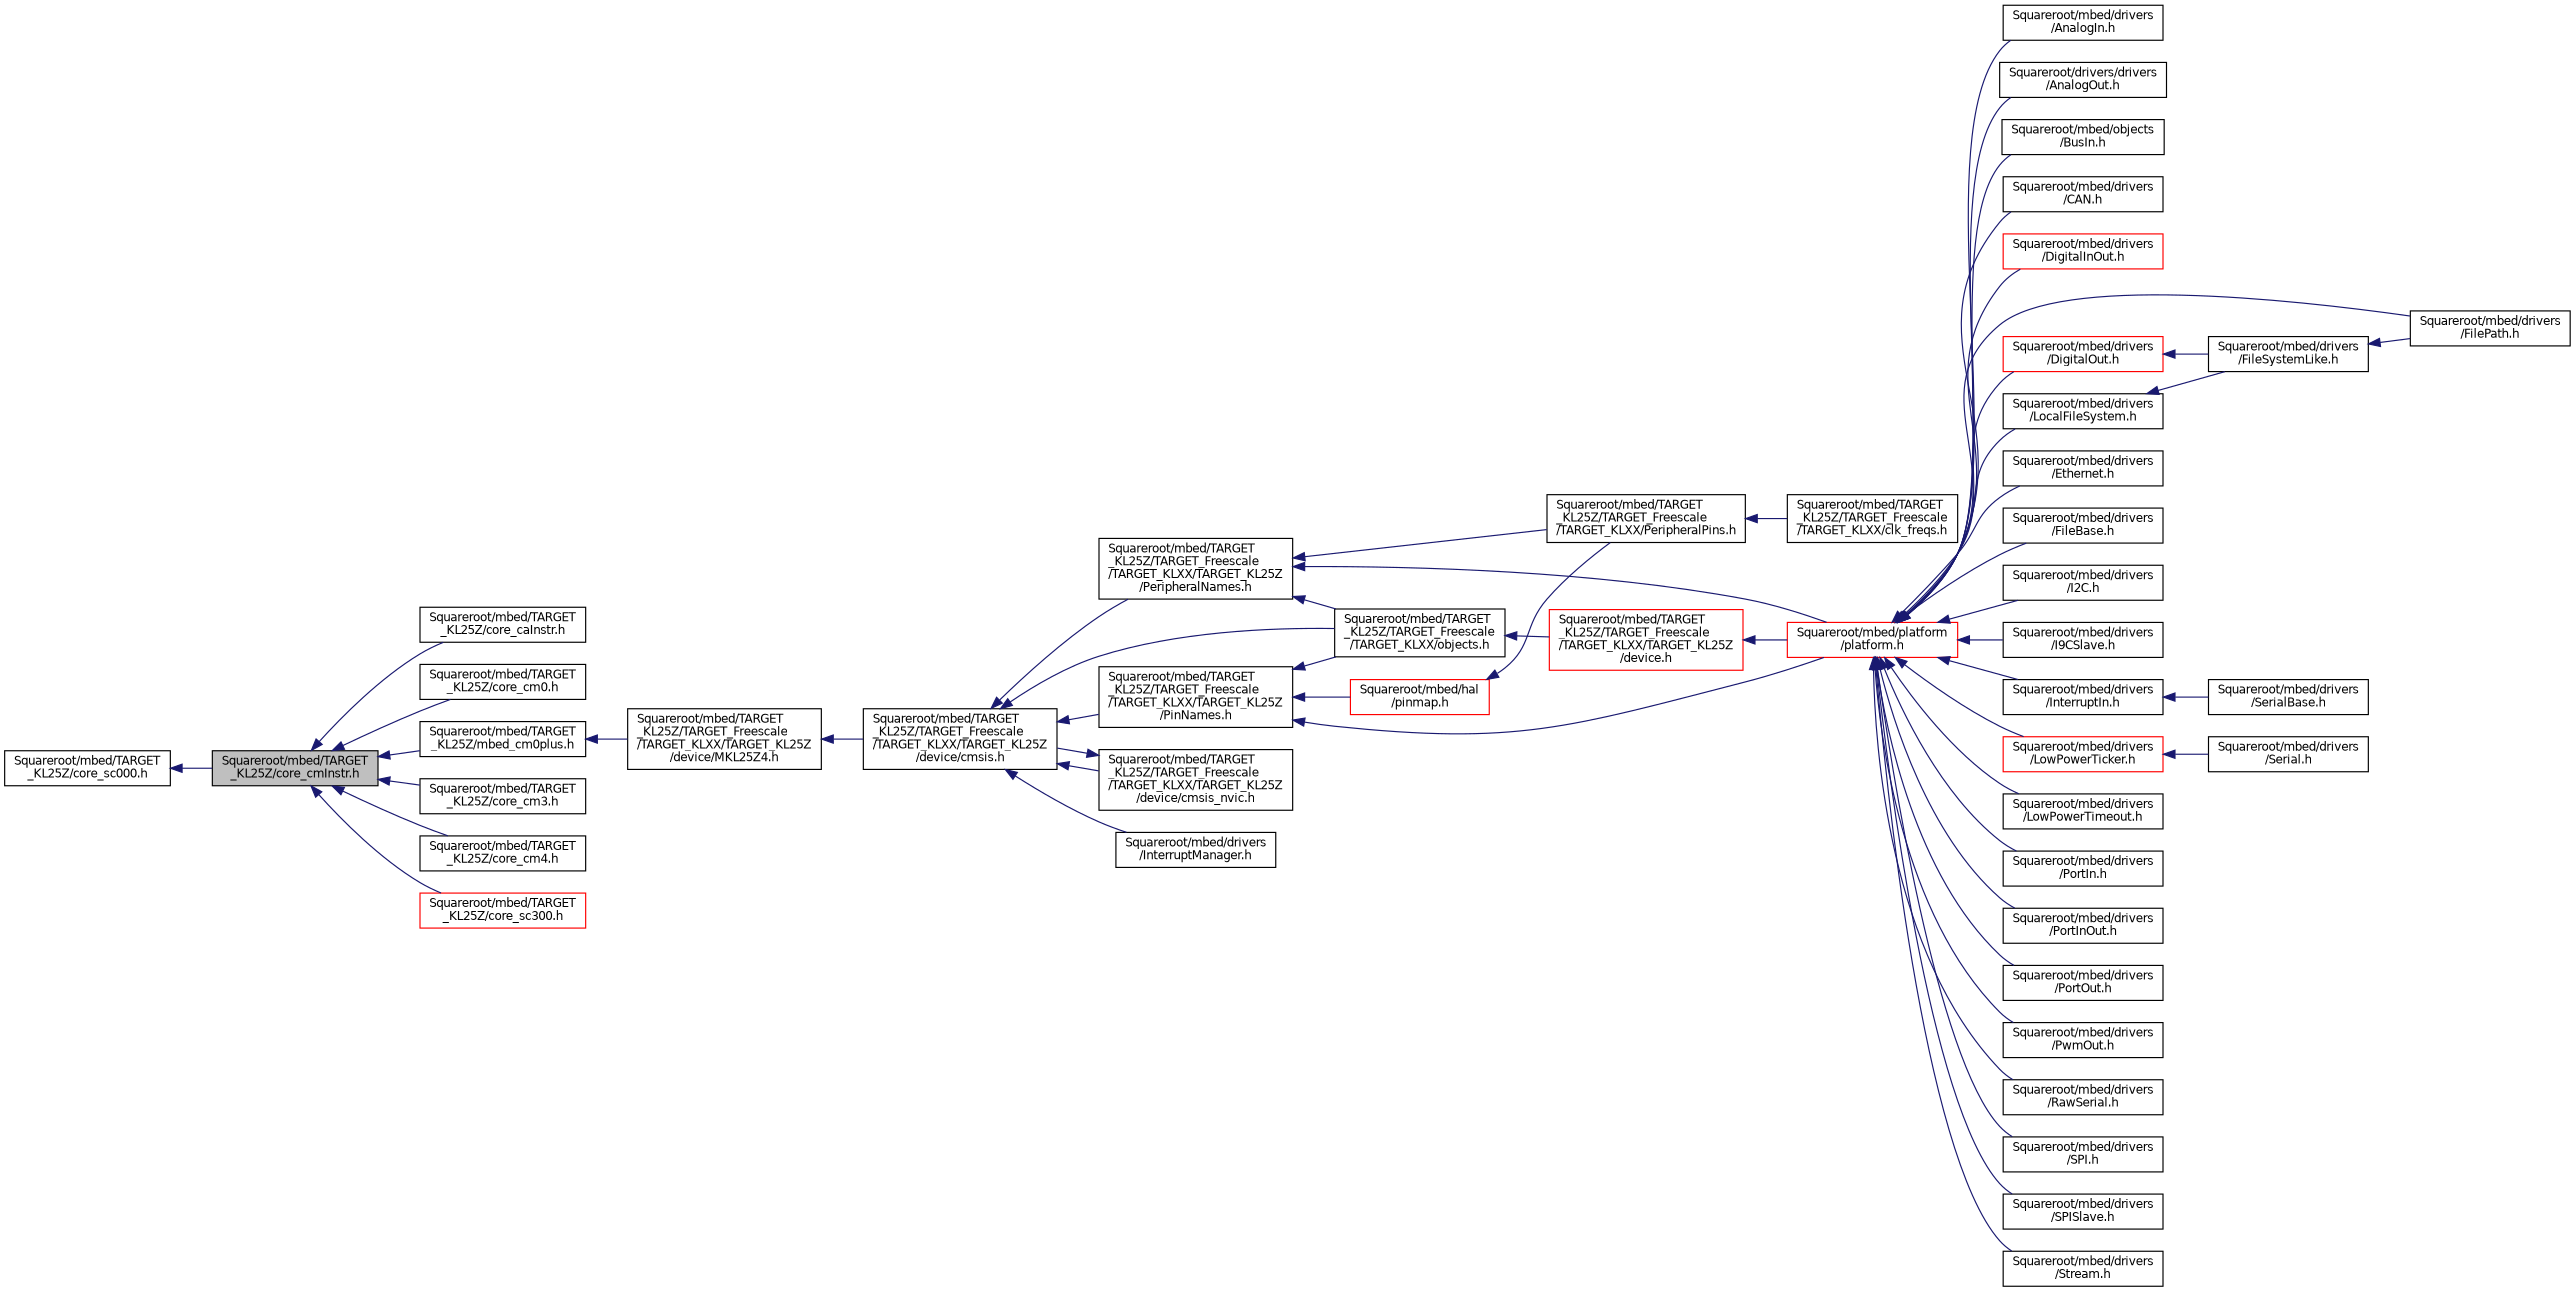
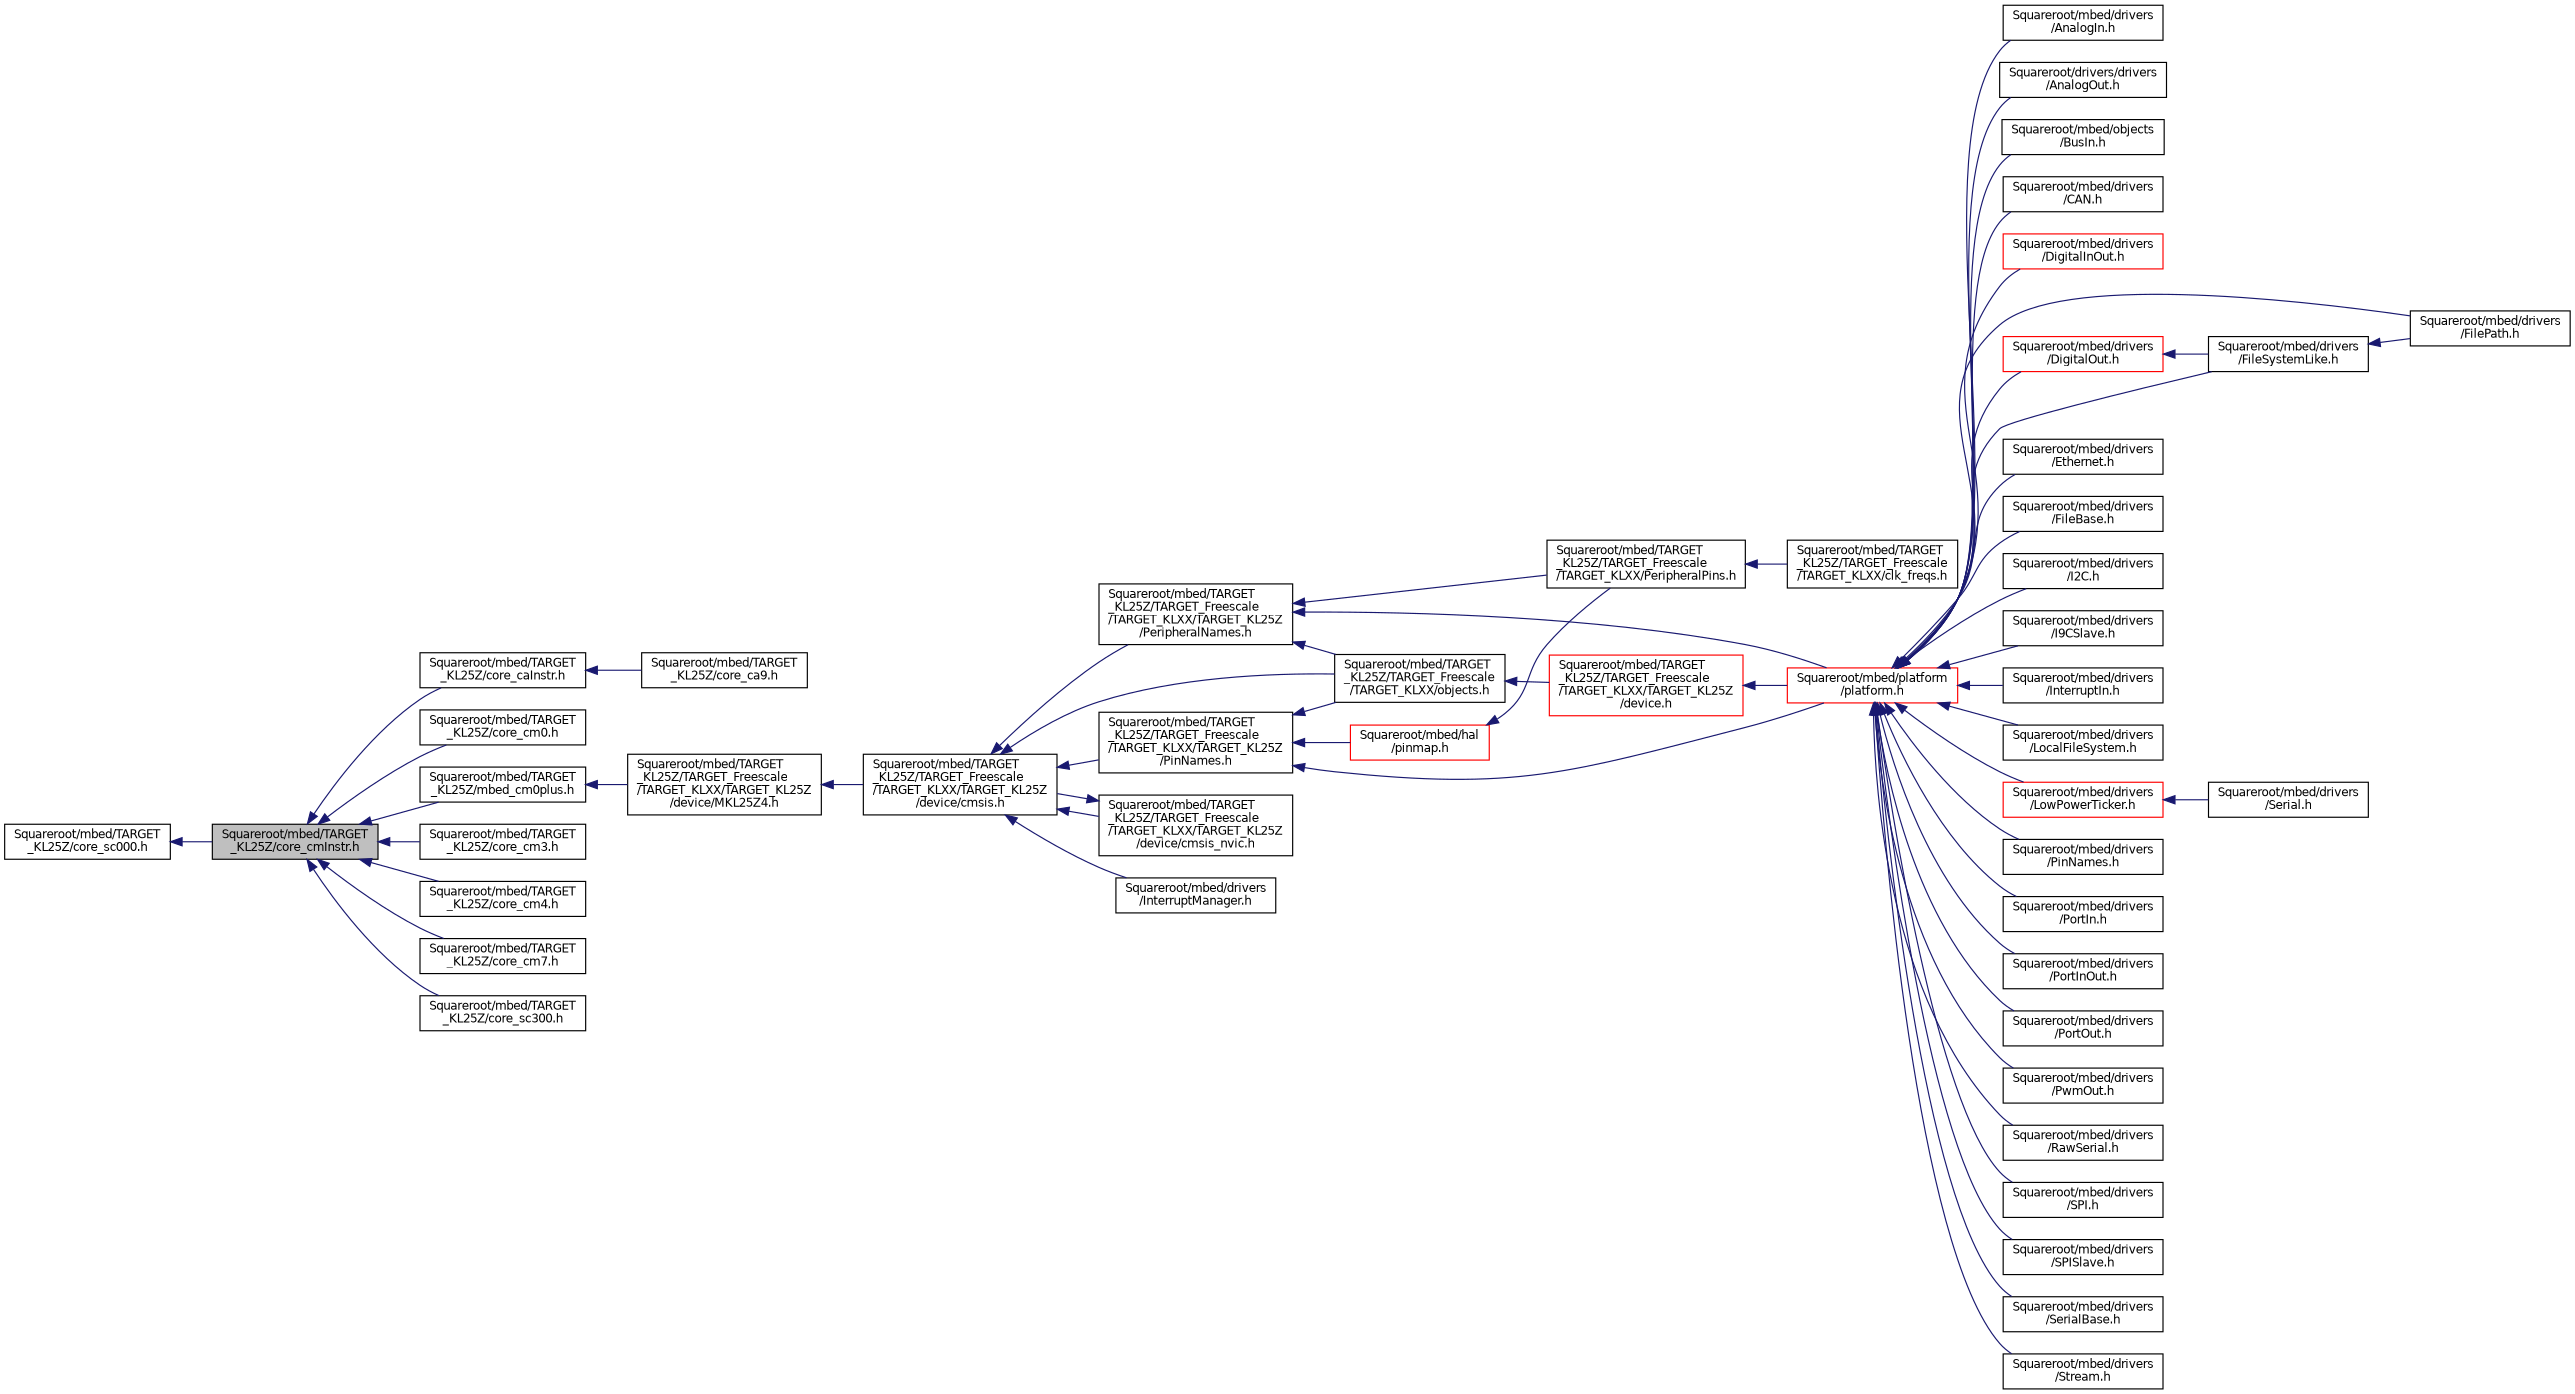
  digraph {
    rankdir=LR
    node [color=black fillcolor=white fontname=Helvetica fontsize=10 shape=record style=filled]
    edge [color=midnightblue dir=back fontname=Helvetica fontsize=10 labelfontname=Helvetica labelfontsize=10 style=solid]
    n1 [fillcolor=grey75 fontcolor=black height=0.2 label="Squareroot/mbed/TARGET\l_KL25Z/core_cmInstr.h" width=0.4]
    n2 [height=0.2 label="Squareroot/mbed/TARGET\l_KL25Z/core_caInstr.h" width=0.4]
    n3 [height=0.2 label="Squareroot/mbed/TARGET\l_KL25Z/core_cm0.h" width=0.4]
    n4 [height=0.2 label="Squareroot/mbed/TARGET\l_KL25Z/mbed_cm0plus.h" width=0.4]
    n5 [height=0.2 label="Squareroot/mbed/TARGET\l_KL25Z/core_cm3.h" width=0.4]
    n6 [height=0.2 label="Squareroot/mbed/TARGET\l_KL25Z/core_cm4.h" width=0.4]
-   n8 [color=red height=0.2 label="Squareroot/mbed/TARGET\l_KL25Z/core_sc300.h" width=0.4]
+   n7 [height=0.2 label="Squareroot/mbed/TARGET\l_KL25Z/core_cm7.h" width=0.4]
+   n8 [height=0.2 label="Squareroot/mbed/TARGET\l_KL25Z/core_sc300.h" width=0.4]
+   n9 [height=0.2 label="Squareroot/mbed/TARGET\l_KL25Z/core_ca9.h" width=0.4]
    n10 [height=0.2 label="Squareroot/mbed/TARGET\l_KL25Z/TARGET_Freescale\l/TARGET_KLXX/TARGET_KL25Z\l/device/MKL25Z4.h" width=0.4]
    n11 [height=0.2 label="Squareroot/mbed/TARGET\l_KL25Z/core_sc000.h" width=0.4]
    n12 [height=0.2 label="Squareroot/mbed/TARGET\l_KL25Z/TARGET_Freescale\l/TARGET_KLXX/TARGET_KL25Z\l/device/cmsis.h" width=0.4]
    n13 [height=0.2 label="Squareroot/mbed/TARGET\l_KL25Z/TARGET_Freescale\l/TARGET_KLXX/TARGET_KL25Z\l/PeripheralNames.h" width=0.4]
    n14 [height=0.2 label="Squareroot/mbed/TARGET\l_KL25Z/TARGET_Freescale\l/TARGET_KLXX/objects.h" width=0.4]
    n15 [height=0.2 label="Squareroot/mbed/TARGET\l_KL25Z/TARGET_Freescale\l/TARGET_KLXX/TARGET_KL25Z\l/PinNames.h" width=0.4]
    n16 [height=0.2 label="Squareroot/mbed/TARGET\l_KL25Z/TARGET_Freescale\l/TARGET_KLXX/TARGET_KL25Z\l/device/cmsis_nvic.h" width=0.4]
    n17 [height=0.2 label="Squareroot/mbed/drivers\l/InterruptManager.h" width=0.4]
    n18 [height=0.2 label="Squareroot/mbed/TARGET\l_KL25Z/TARGET_Freescale\l/TARGET_KLXX/PeripheralPins.h" width=0.4]
    n19 [color=red height=0.2 label="Squareroot/mbed/platform\l/platform.h" width=0.4]
    n20 [color=red height=0.2 label="Squareroot/mbed/TARGET\l_KL25Z/TARGET_Freescale\l/TARGET_KLXX/TARGET_KL25Z\l/device.h" width=0.4]
    n21 [color=red height=0.2 label="Squareroot/mbed/hal\l/pinmap.h" width=0.4]
    n22 [height=0.2 label="Squareroot/mbed/TARGET\l_KL25Z/TARGET_Freescale\l/TARGET_KLXX/clk_freqs.h" width=0.4]
    n23 [height=0.2 label="Squareroot/mbed/drivers\l/AnalogIn.h" width=0.4]
    n24 [height=0.2 label="Squareroot/drivers/drivers\l/AnalogOut.h" width=0.4]
    n25 [height=0.2 label="Squareroot/mbed/objects\l/BusIn.h" width=0.4]
    n26 [height=0.2 label="Squareroot/mbed/drivers\l/CAN.h" width=0.4]
    n27 [color=red height=0.2 label="Squareroot/mbed/drivers\l/DigitalInOut.h" width=0.4]
    n28 [color=red height=0.2 label="Squareroot/mbed/drivers\l/DigitalOut.h" width=0.4]
    n29 [height=0.2 label="Squareroot/mbed/drivers\l/Ethernet.h" width=0.4]
    n30 [height=0.2 label="Squareroot/mbed/drivers\l/FileBase.h" width=0.4]
    n31 [height=0.2 label="Squareroot/mbed/drivers\l/FileSystemLike.h" width=0.4]
    n32 [height=0.2 label="Squareroot/mbed/drivers\l/FilePath.h" width=0.4]
    n33 [height=0.2 label="Squareroot/mbed/drivers\l/I2C.h" width=0.4]
    n34 [height=0.2 label="Squareroot/mbed/drivers\l/I9CSlave.h" width=0.4]
    n35 [height=0.2 label="Squareroot/mbed/drivers\l/InterruptIn.h" width=0.4]
    n36 [height=0.2 label="Squareroot/mbed/drivers\l/LocalFileSystem.h" width=0.4]
    n37 [color=red height=0.2 label="Squareroot/mbed/drivers\l/LowPowerTicker.h" width=0.4]
-   n38 [height=0.2 label="Squareroot/mbed/drivers\l/LowPowerTimeout.h" width=0.4]
+   n38 [height=0.2 label="Squareroot/mbed/drivers\l/PinNames.h" width=0.4]
    n39 [height=0.2 label="Squareroot/mbed/drivers\l/PortIn.h" width=0.4]
    n40 [height=0.2 label="Squareroot/mbed/drivers\l/PortInOut.h" width=0.4]
    n41 [height=0.2 label="Squareroot/mbed/drivers\l/PortOut.h" width=0.4]
    n42 [height=0.2 label="Squareroot/mbed/drivers\l/PwmOut.h" width=0.4]
    n43 [height=0.2 label="Squareroot/mbed/drivers\l/RawSerial.h" width=0.4]
    n44 [height=0.2 label="Squareroot/mbed/drivers\l/SPI.h" width=0.4]
    n45 [height=0.2 label="Squareroot/mbed/drivers\l/SPISlave.h" width=0.4]
    n46 [height=0.2 label="Squareroot/mbed/drivers\l/SerialBase.h" width=0.4]
    n47 [height=0.2 label="Squareroot/mbed/drivers\l/Stream.h" width=0.4]
    n48 [height=0.2 label="Squareroot/mbed/drivers\l/Serial.h" width=0.4]
    n1 -> n2
    n1 -> n3
    n1 -> n4
    n1 -> n5
    n1 -> n6
+   n1 -> n7
    n1 -> n8
+   n2 -> n9
    n4 -> n10
    n10 -> n12
    n11 -> n1
    n12 -> n13
    n12 -> n14
    n12 -> n15
    n12 -> n16
    n12 -> n17
    n13 -> n14
    n13 -> n18
    n13 -> n19
    n14 -> n20
    n15 -> n14
    n15 -> n19
    n15 -> n21
    n16 -> n12
    n18 -> n22
    n19 -> n23
    n19 -> n24
    n19 -> n25
    n19 -> n26
    n19 -> n27
    n19 -> n28
    n19 -> n29
    n19 -> n30
-   n36 -> n31
+   n19 -> n31
    n19 -> n32
    n19 -> n33
    n19 -> n34
    n19 -> n35
    n19 -> n36
    n19 -> n37
    n19 -> n38
    n19 -> n39
    n19 -> n40
    n19 -> n41
    n19 -> n42
    n19 -> n43
    n19 -> n44
    n19 -> n45
-   n35 -> n46
+   n19 -> n46
    n19 -> n47
    n20 -> n19
    n21 -> n18
    n28 -> n31
    n31 -> n32
    n37 -> n48
  }
